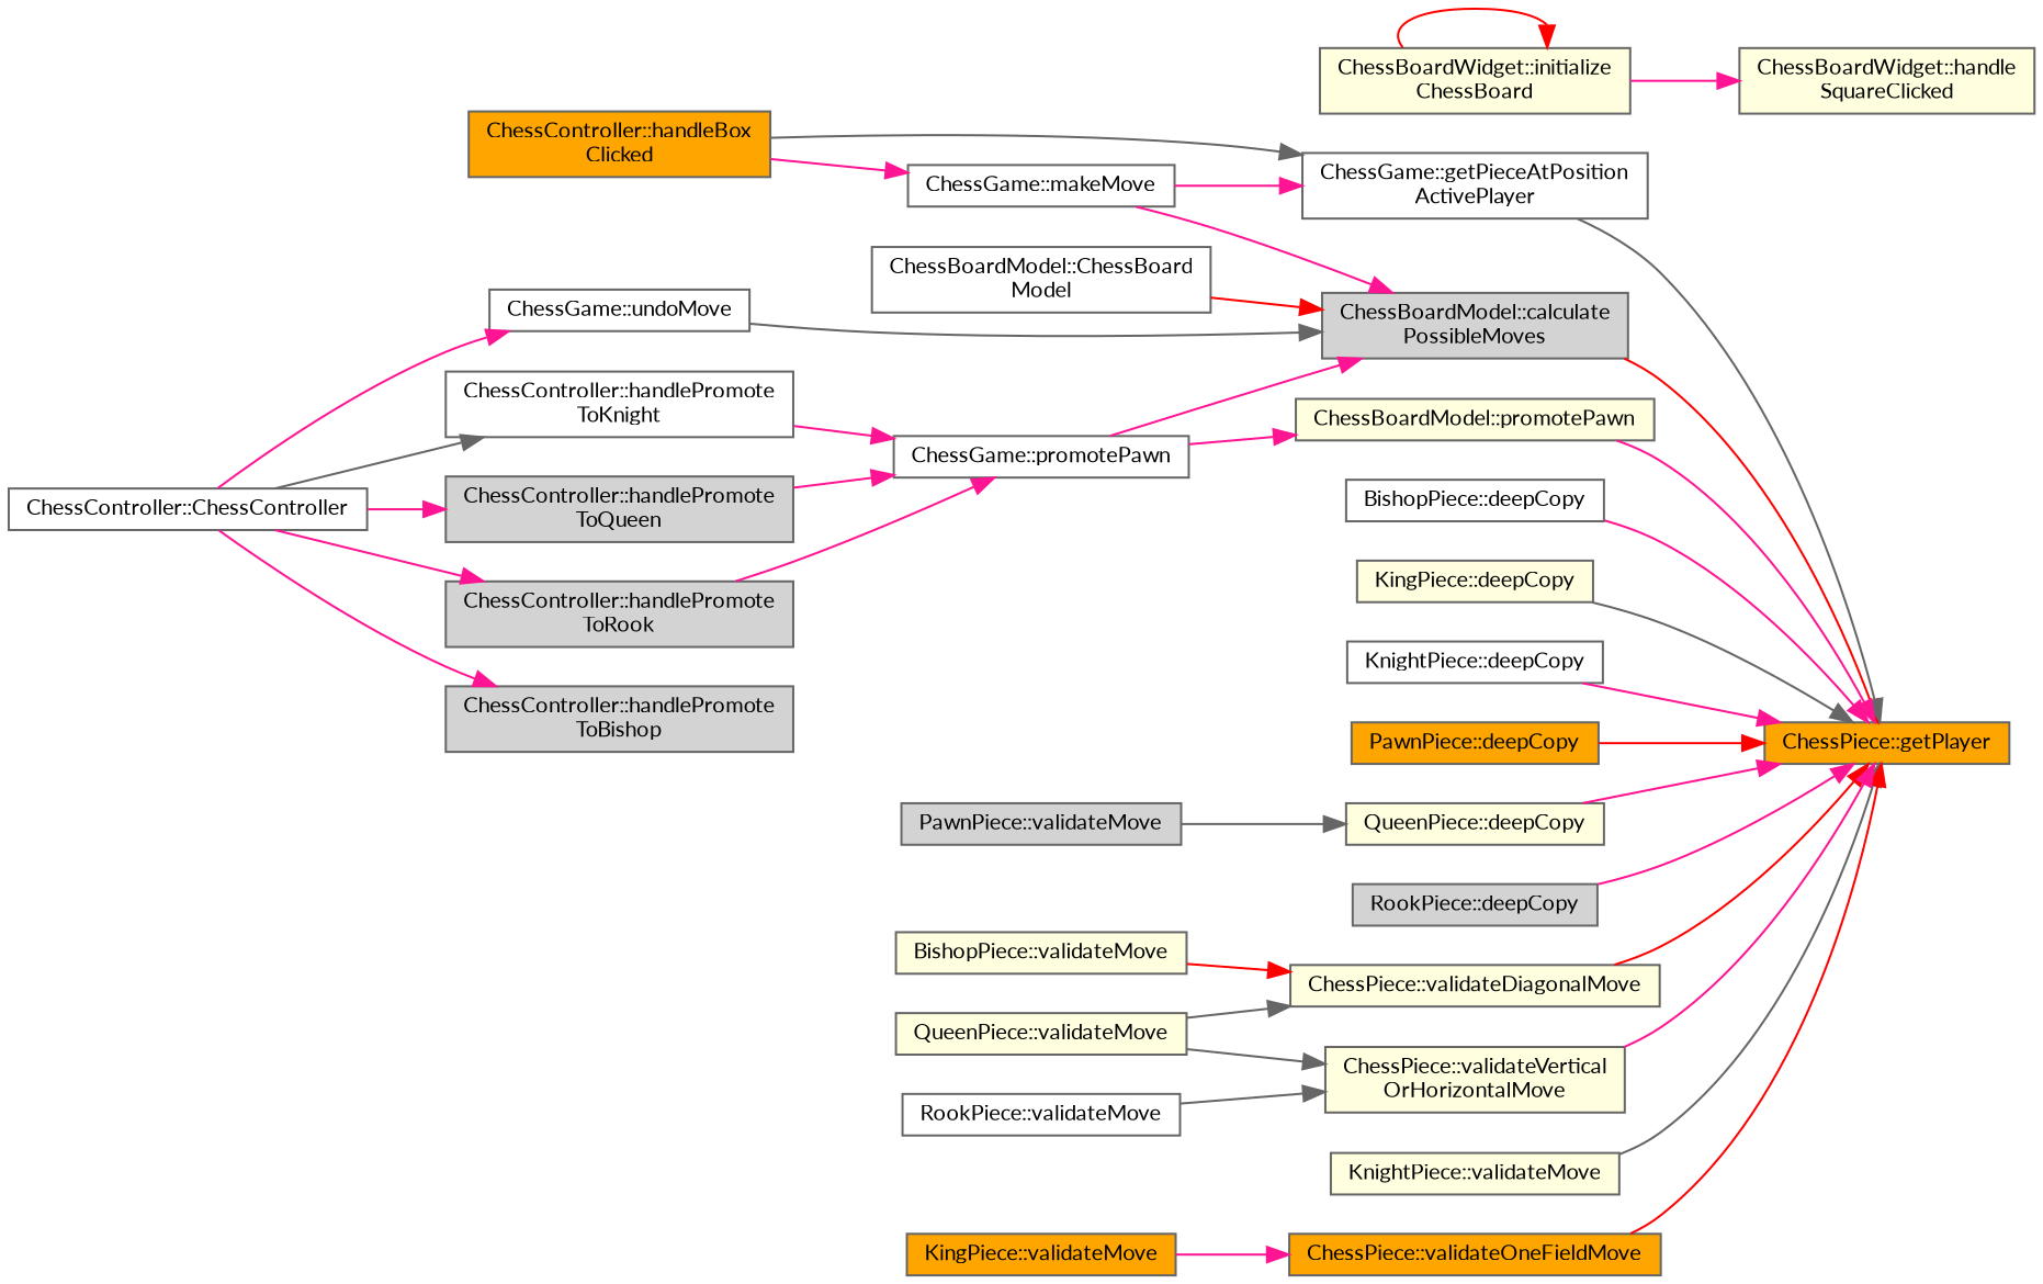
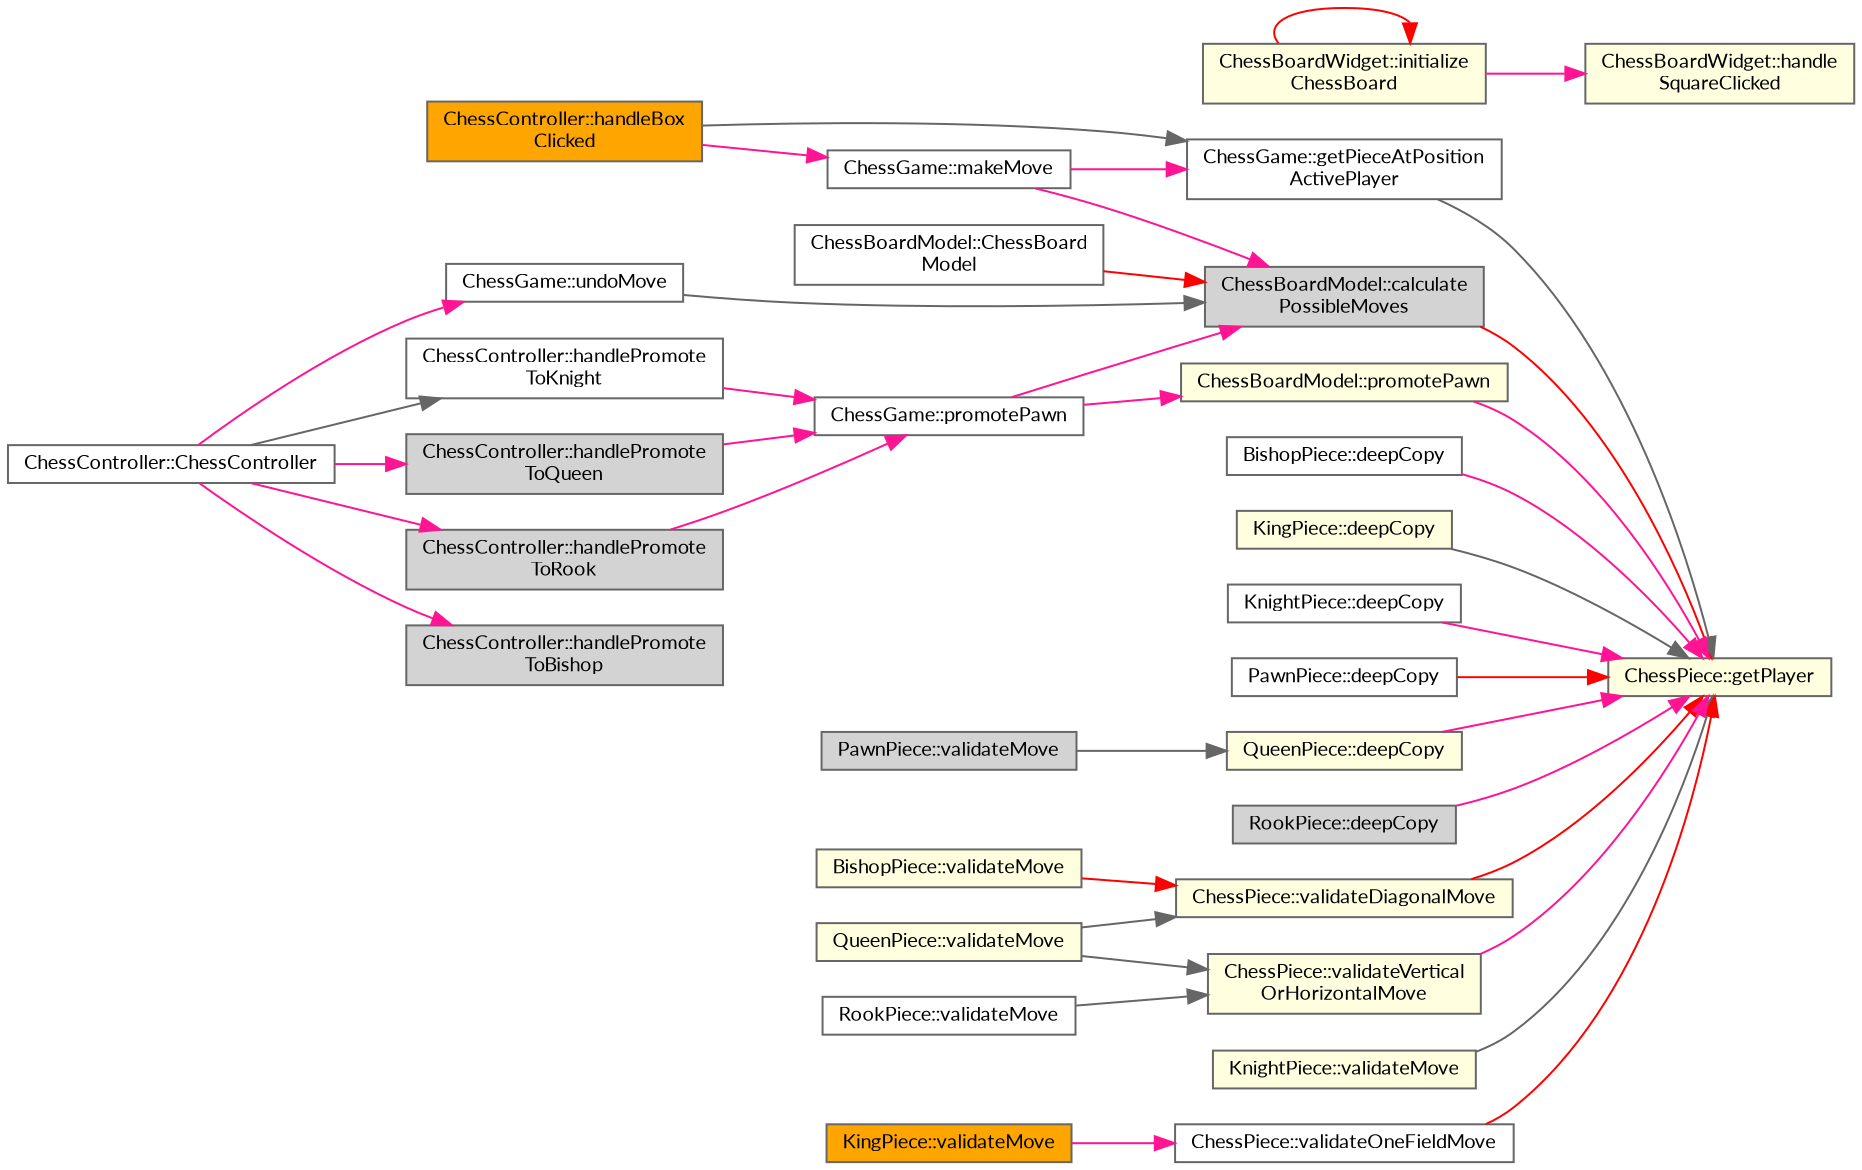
  digraph {
    fontname=Lato
    rankdir=RL
    node [color=grey40 fillcolor=white fontname=Lato fontsize=10 shape=box style=filled]
    edge [color=deeppink dir=back fontname=Lato fontsize=10 labelfontname=Helvetica labelfontsize=10 style=solid]
-   n1 [color=gray40 fillcolor=orange fontcolor=black height=0.2 label="ChessPiece::getPlayer" width=0.4]
+   n1 [color=gray40 fillcolor=lightyellow fontcolor=black height=0.2 label="ChessPiece::getPlayer" width=0.4]
    n2 [fillcolor=lightgrey height=0.2 label="ChessBoardModel::calculate\lPossibleMoves" width=0.4]
    n3 [height=0.2 label="BishopPiece::deepCopy" width=0.4]
    n4 [fillcolor=lightyellow height=0.2 label="KingPiece::deepCopy" width=0.4]
    n5 [height=0.2 label="KnightPiece::deepCopy" width=0.4]
-   n6 [fillcolor=orange height=0.2 label="PawnPiece::deepCopy" width=0.4]
+   n6 [height=0.2 label="PawnPiece::deepCopy" width=0.4]
    n7 [fillcolor=lightyellow height=0.2 label="QueenPiece::deepCopy" width=0.4]
    n8 [fillcolor=lightgrey height=0.2 label="RookPiece::deepCopy" width=0.4]
    n9 [height=0.2 label="ChessGame::getPieceAtPosition\lActivePlayer" width=0.4]
    n10 [fillcolor=lightyellow height=0.2 label="ChessBoardModel::promotePawn" width=0.4]
    n11 [fillcolor=lightyellow height=0.2 label="ChessPiece::validateDiagonalMove" width=0.4]
    n12 [fillcolor=lightyellow height=0.2 label="KnightPiece::validateMove" width=0.4]
-   n13 [fillcolor=orange height=0.2 label="ChessPiece::validateOneFieldMove" width=0.4]
+   n13 [height=0.2 label="ChessPiece::validateOneFieldMove" width=0.4]
    n14 [fillcolor=lightyellow height=0.2 label="ChessPiece::validateVertical\lOrHorizontalMove" width=0.4]
    n15 [height=0.2 label="ChessBoardModel::ChessBoard\lModel" width=0.4]
    n16 [height=0.2 label="ChessGame::makeMove" width=0.4]
    n17 [height=0.2 label="ChessGame::promotePawn" width=0.4]
    n18 [height=0.2 label="ChessGame::undoMove" width=0.4]
    n19 [fillcolor=lightgrey height=0.2 label="PawnPiece::validateMove" width=0.4]
    n20 [fillcolor=orange height=0.2 label="ChessController::handleBox\lClicked" width=0.4]
    n21 [fillcolor=lightyellow height=0.2 label="BishopPiece::validateMove" width=0.4]
    n22 [fillcolor=lightyellow height=0.2 label="QueenPiece::validateMove" width=0.4]
    n23 [fillcolor=orange height=0.2 label="KingPiece::validateMove" width=0.4]
    n24 [height=0.2 label="RookPiece::validateMove" width=0.4]
    n25 [height=0.2 label="ChessController::handlePromote\lToKnight" width=0.4]
    n26 [fillcolor=lightgrey height=0.2 label="ChessController::handlePromote\lToQueen" width=0.4]
    n27 [fillcolor=lightgrey height=0.2 label="ChessController::handlePromote\lToRook" width=0.4]
    n28 [height=0.2 label="ChessController::ChessController" width=0.4]
    n29 [fillcolor=lightyellow height=0.2 label="ChessBoardWidget::handle\lSquareClicked" width=0.4]
    n30 [fillcolor=lightyellow height=0.2 label="ChessBoardWidget::initialize\lChessBoard" width=0.4]
    n31 [fillcolor=lightgrey height=0.2 label="ChessController::handlePromote\lToBishop" width=0.4]
    n1 -> n2 [color=red]
    n1 -> n3
    n1 -> n4 [color=gray40]
    n1 -> n5
    n1 -> n6 [color=red]
    n1 -> n7
    n1 -> n8
    n1 -> n9 [color=gray40]
    n1 -> n10
    n1 -> n11 [color=red]
    n1 -> n12 [color=gray40]
    n1 -> n13 [color=red]
    n1 -> n14
    n2 -> n15 [color=red]
    n2 -> n16
    n2 -> n17
    n2 -> n18 [color=gray40]
    n7 -> n19 [color=gray40]
    n9 -> n16
    n9 -> n20 [color=gray40]
    n10 -> n17
    n11 -> n21 [color=red]
    n11 -> n22 [color=gray40]
    n13 -> n23
    n14 -> n22 [color=gray40]
    n14 -> n24 [color=gray40]
    n16 -> n20
    n17 -> n25
    n17 -> n26
    n17 -> n27
    n18 -> n28
    n25 -> n28 [color=gray40]
    n26 -> n28
    n27 -> n28
    n29 -> n30
    n30 -> n30 [color=red]
    n31 -> n28
  }
